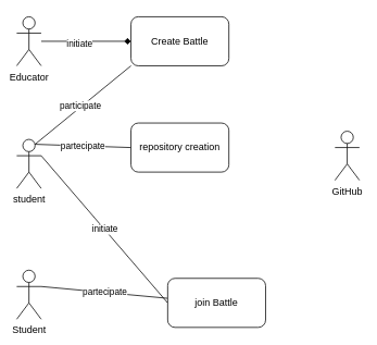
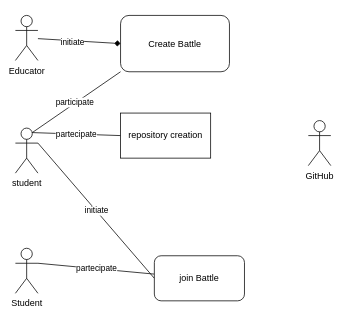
  <mxCell id="0" />
  <mxCell id="1" parent="0" />
  <mxCell id="2" value="Educator" style="shape=umlActor;verticalLabelPosition=bottom;verticalAlign=top;html=1;outlineConnect=0;" parent="1" vertex="1"><mxGeometry x="20" y="20" width="30" height="60" as="geometry" /></mxCell>
  <mxCell id="3" value="initiate" style="rounded=0;orthogonalLoop=1;jettySize=auto;html=1;exitX=1;exitY=0.333;exitDx=0;exitDy=0;exitPerimeter=0;entryX=0;entryY=0.5;entryDx=0;entryDy=0;endArrow=none;endFill=0;" parent="1" source="5" target="14" edge="1"><mxGeometry relative="1" as="geometry" /></mxCell>
  <mxCell id="4" value="partecipate" style="rounded=0;orthogonalLoop=1;jettySize=auto;html=1;exitX=0.75;exitY=0.1;exitDx=0;exitDy=0;exitPerimeter=0;entryX=0;entryY=0.5;entryDx=0;entryDy=0;endArrow=none;endFill=0;" parent="1" source="5" target="15" edge="1"><mxGeometry relative="1" as="geometry" /></mxCell>
  <mxCell id="5" value="student" style="shape=umlActor;verticalLabelPosition=bottom;verticalAlign=top;html=1;outlineConnect=0;" parent="1" vertex="1"><mxGeometry x="20" y="170" width="30" height="60" as="geometry" /></mxCell>
  <mxCell id="6" value="GitHub" style="shape=umlActor;verticalLabelPosition=bottom;verticalAlign=top;html=1;outlineConnect=0;" parent="1" vertex="1"><mxGeometry x="410" y="160" width="30" height="60" as="geometry" /></mxCell>
  <mxCell id="7" value="partecipate" style="rounded=0;orthogonalLoop=1;jettySize=auto;html=1;exitX=1;exitY=0.333;exitDx=0;exitDy=0;exitPerimeter=0;endArrow=none;endFill=0;" parent="1" source="8" target="14" edge="1"><mxGeometry relative="1" as="geometry"><mxPoint x="140" y="385" as="targetPoint" /></mxGeometry></mxCell>
  <mxCell id="8" value="Student" style="shape=umlActor;verticalLabelPosition=bottom;verticalAlign=top;html=1;outlineConnect=0;" parent="1" vertex="1"><mxGeometry x="20" y="330" width="30" height="60" as="geometry" /></mxCell>
- <mxCell id="9" value="Create Battle" style="rounded=1;whiteSpace=wrap;html=1;" parent="1" vertex="1"><mxGeometry x="160" y="20" width="120" height="60" as="geometry" /></mxCell>
+ <mxCell id="9" value="Create Battle" style="rounded=1;whiteSpace=wrap;html=1;" parent="1" vertex="1"><mxGeometry x="160" y="20" width="145" height="75" as="geometry" /></mxCell>
  <mxCell id="10" value="" style="endArrow=diamond;html=1;rounded=0;entryX=0;entryY=0.5;entryDx=0;entryDy=0;" parent="1" source="2" target="9" edge="1"><mxGeometry width="50" height="50" relative="1" as="geometry"><mxPoint x="110" y="90" as="sourcePoint" /><mxPoint x="350" y="190" as="targetPoint" /></mxGeometry></mxCell>
  <mxCell id="11" value="initiate" style="edgeLabel;html=1;align=center;verticalAlign=middle;resizable=0;points=[];" parent="10" vertex="1" connectable="0"><mxGeometry x="-0.16" y="-2" relative="1" as="geometry"><mxPoint as="offset" /></mxGeometry></mxCell>
  <mxCell id="12" value="" style="endArrow=none;html=1;rounded=0;exitX=0.75;exitY=0.1;exitDx=0;exitDy=0;exitPerimeter=0;entryX=0;entryY=1;entryDx=0;entryDy=0;" parent="1" source="5" target="9" edge="1"><mxGeometry width="50" height="50" relative="1" as="geometry"><mxPoint x="300" y="240" as="sourcePoint" /><mxPoint x="350" y="190" as="targetPoint" /></mxGeometry></mxCell>
  <mxCell id="13" value="participate" style="edgeLabel;html=1;align=center;verticalAlign=middle;resizable=0;points=[];" parent="12" vertex="1" connectable="0"><mxGeometry x="-0.032" y="2" relative="1" as="geometry"><mxPoint as="offset" /></mxGeometry></mxCell>
  <mxCell id="14" value="join Battle" style="rounded=1;whiteSpace=wrap;html=1;" parent="1" vertex="1"><mxGeometry x="205" y="340" width="120" height="60" as="geometry" /></mxCell>
- <mxCell id="15" value="repository creation" style="rounded=1;whiteSpace=wrap;html=1;" parent="1" vertex="1"><mxGeometry x="160" y="150" width="120" height="60" as="geometry" /></mxCell>
+ <mxCell id="15" value="repository creation" style="whiteSpace=wrap;html=1;rounded=0;" parent="1" vertex="1"><mxGeometry x="160" y="150" width="120" height="60" as="geometry" /></mxCell>
